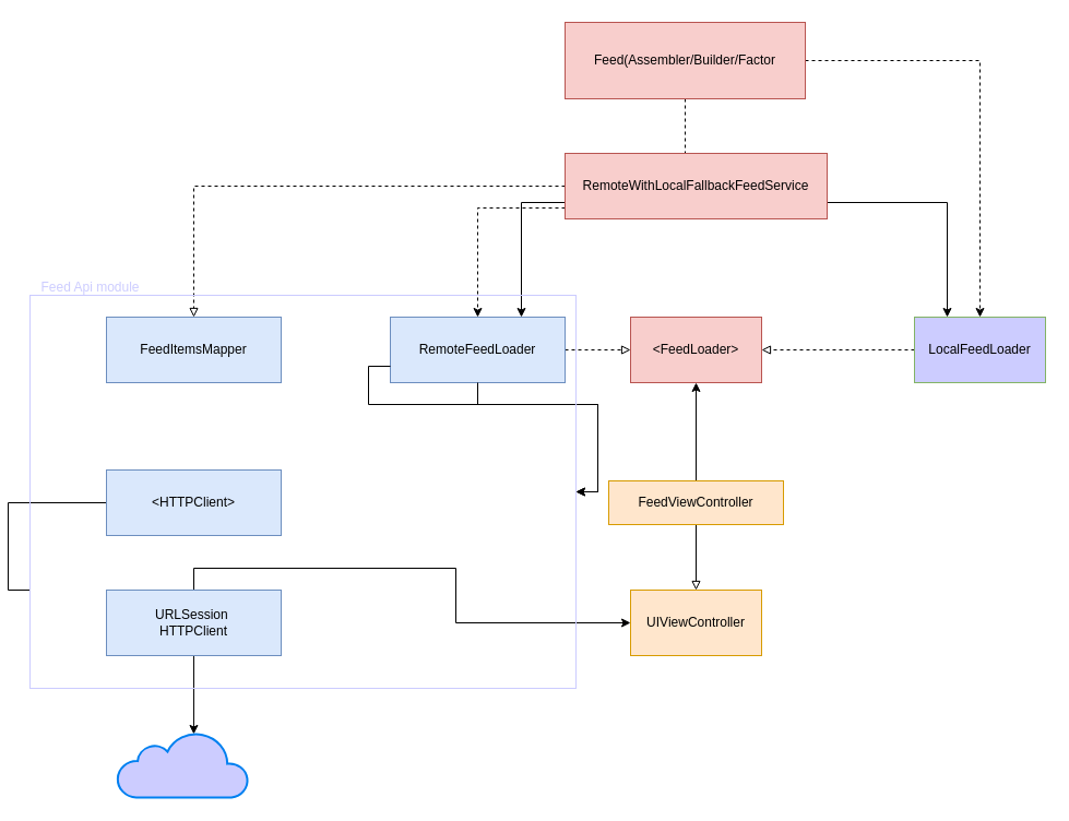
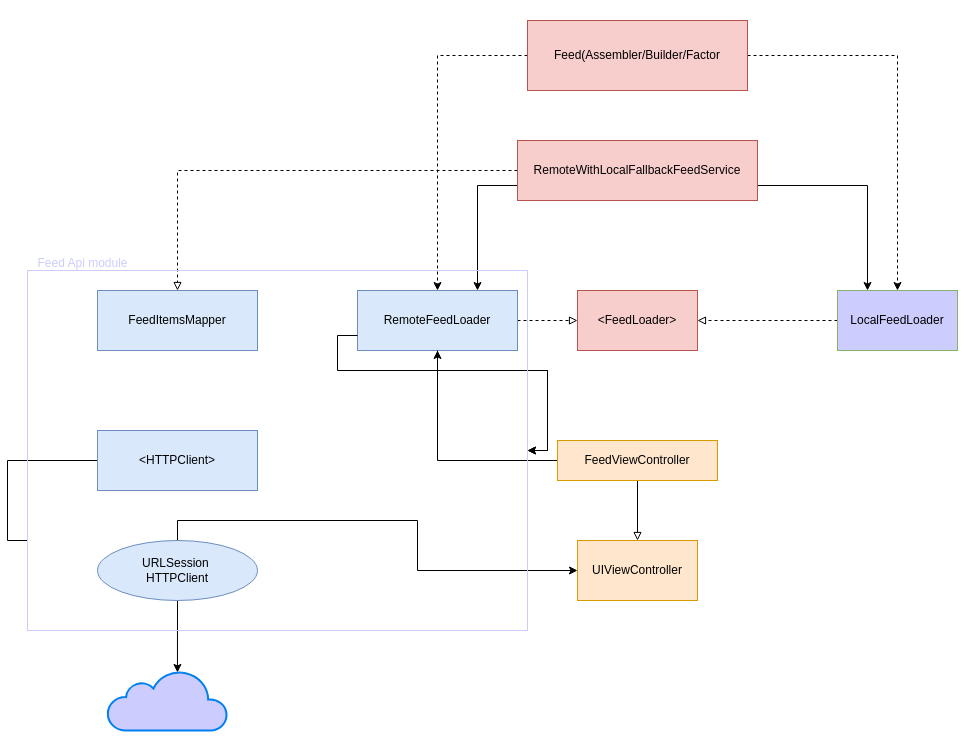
  <mxCell id="0" />
  <mxCell id="1" parent="0" />
  <mxCell id="2" value="&amp;lt;FeedLoader&amp;gt;" style="rounded=0;whiteSpace=wrap;html=1;fillColor=#f8cecc;strokeColor=#b85450;" vertex="1" parent="1"><mxGeometry x="570" y="290" width="120" height="60" as="geometry" /></mxCell>
  <mxCell id="3" style="edgeStyle=orthogonalEdgeStyle;rounded=0;orthogonalLoop=1;jettySize=auto;html=1;dashed=1;" edge="1" parent="1" source="5" target="12"><mxGeometry relative="1" as="geometry" /></mxCell>
  <mxCell id="4" style="edgeStyle=orthogonalEdgeStyle;rounded=0;orthogonalLoop=1;jettySize=auto;html=1;dashed=1;" edge="1" parent="1" source="5" target="14"><mxGeometry relative="1" as="geometry" /></mxCell>
- <mxCell id="5" value="Feed(Assembler/Builder/Factor" style="rounded=0;whiteSpace=wrap;html=1;fillColor=#f8cecc;strokeColor=#b85450;" vertex="1" parent="1"><mxGeometry x="510" y="20" width="220" height="70" as="geometry" /></mxCell>
+ <mxCell id="5" value="Feed(Assembler/Builder/Factor" style="rounded=0;whiteSpace=wrap;html=1;fillColor=#f8cecc;strokeColor=#b85450;" vertex="1" parent="1"><mxGeometry x="520" y="20" width="220" height="70" as="geometry" /></mxCell>
  <mxCell id="6" style="edgeStyle=orthogonalEdgeStyle;rounded=0;orthogonalLoop=1;jettySize=auto;html=1;entryX=0.75;entryY=0;entryDx=0;entryDy=0;exitX=0;exitY=0.75;exitDx=0;exitDy=0;" edge="1" parent="1" source="9" target="12"><mxGeometry relative="1" as="geometry"><Array as="points"><mxPoint x="470" y="185" /></Array></mxGeometry></mxCell>
  <mxCell id="7" style="edgeStyle=orthogonalEdgeStyle;rounded=0;orthogonalLoop=1;jettySize=auto;html=1;exitX=1;exitY=0.75;exitDx=0;exitDy=0;entryX=0.25;entryY=0;entryDx=0;entryDy=0;" edge="1" parent="1" source="9" target="14"><mxGeometry relative="1" as="geometry" /></mxCell>
  <mxCell id="8" style="edgeStyle=orthogonalEdgeStyle;rounded=0;orthogonalLoop=1;jettySize=auto;html=1;dashed=1;endArrow=block;endFill=0;" edge="1" parent="1" source="9" target="20"><mxGeometry relative="1" as="geometry" /></mxCell>
  <mxCell id="9" value="RemoteWithLocalFallbackFeedService" style="rounded=0;whiteSpace=wrap;html=1;fillColor=#f8cecc;strokeColor=#b85450;" vertex="1" parent="1"><mxGeometry x="510" y="140" width="240" height="60" as="geometry" /></mxCell>
  <mxCell id="10" style="edgeStyle=orthogonalEdgeStyle;rounded=0;orthogonalLoop=1;jettySize=auto;html=1;dashed=1;endArrow=block;endFill=0;" edge="1" parent="1" source="12" target="2"><mxGeometry relative="1" as="geometry" /></mxCell>
  <mxCell id="11" style="edgeStyle=orthogonalEdgeStyle;rounded=0;orthogonalLoop=1;jettySize=auto;html=1;exitX=0;exitY=0.75;exitDx=0;exitDy=0;entryX=1;entryY=0.5;entryDx=0;entryDy=0;" edge="1" parent="1" source="28" target="19"><mxGeometry relative="1" as="geometry" /></mxCell>
  <mxCell id="12" value="RemoteFeedLoader" style="rounded=0;whiteSpace=wrap;html=1;fillColor=#dae8fc;strokeColor=#6c8ebf;" vertex="1" parent="1"><mxGeometry x="350" y="290" width="160" height="60" as="geometry" /></mxCell>
  <mxCell id="13" style="edgeStyle=orthogonalEdgeStyle;rounded=0;orthogonalLoop=1;jettySize=auto;html=1;entryX=1;entryY=0.5;entryDx=0;entryDy=0;dashed=1;endArrow=block;endFill=0;" edge="1" parent="1" source="14" target="2"><mxGeometry relative="1" as="geometry" /></mxCell>
  <mxCell id="14" value="LocalFeedLoader" style="rounded=0;whiteSpace=wrap;html=1;fillColor=#ccccff;strokeColor=#82b366;" vertex="1" parent="1"><mxGeometry x="830" y="290" width="120" height="60" as="geometry" /></mxCell>
  <mxCell id="15" value="UIViewController" style="rounded=0;whiteSpace=wrap;html=1;fillColor=#ffe6cc;strokeColor=#d79b00;" vertex="1" parent="1"><mxGeometry x="570" y="540" width="120" height="60" as="geometry" /></mxCell>
  <mxCell id="16" style="edgeStyle=orthogonalEdgeStyle;rounded=0;orthogonalLoop=1;jettySize=auto;html=1;entryX=0.5;entryY=0;entryDx=0;entryDy=0;endArrow=block;endFill=0;" edge="1" parent="1" source="18" target="15"><mxGeometry relative="1" as="geometry" /></mxCell>
- <mxCell id="17" style="edgeStyle=orthogonalEdgeStyle;rounded=0;orthogonalLoop=1;jettySize=auto;html=1;entryX=0.5;entryY=1;entryDx=0;entryDy=0;" edge="1" parent="1" source="18" target="2"><mxGeometry relative="1" as="geometry" /></mxCell>
+ <mxCell id="17" style="edgeStyle=orthogonalEdgeStyle;rounded=0;orthogonalLoop=1;jettySize=auto;html=1;" edge="1" parent="1" source="18" target="12"><mxGeometry relative="1" as="geometry" /></mxCell>
  <mxCell id="18" value="FeedViewController" style="rounded=0;whiteSpace=wrap;html=1;fillColor=#ffe6cc;strokeColor=#d79b00;" vertex="1" parent="1"><mxGeometry x="550" y="440" width="160" height="40" as="geometry" /></mxCell>
  <mxCell id="19" value="&amp;lt;HTTPClient&amp;gt;" style="rounded=0;whiteSpace=wrap;html=1;fillColor=#dae8fc;strokeColor=#6c8ebf;" vertex="1" parent="1"><mxGeometry x="90" y="430" width="160" height="60" as="geometry" /></mxCell>
  <mxCell id="20" value="FeedItemsMapper" style="rounded=0;whiteSpace=wrap;html=1;fillColor=#dae8fc;strokeColor=#6c8ebf;" vertex="1" parent="1"><mxGeometry x="90" y="290" width="160" height="60" as="geometry" /></mxCell>
  <mxCell id="21" value="&lt;font color=&quot;#ccccff&quot;&gt;Feed Api module&lt;/font&gt;" style="text;html=1;align=center;verticalAlign=middle;resizable=0;points=[];autosize=1;strokeColor=none;fillColor=none;" vertex="1" parent="1"><mxGeometry x="20" y="248" width="110" height="30" as="geometry" /></mxCell>
  <mxCell id="22" style="edgeStyle=orthogonalEdgeStyle;rounded=0;orthogonalLoop=1;jettySize=auto;html=1;exitX=0.5;exitY=0;exitDx=0;exitDy=0;" edge="1" parent="1" source="24" target="15"><mxGeometry relative="1" as="geometry" /></mxCell>
  <mxCell id="23" style="edgeStyle=orthogonalEdgeStyle;rounded=0;orthogonalLoop=1;jettySize=auto;html=1;entryX=0.583;entryY=0.033;entryDx=0;entryDy=0;entryPerimeter=0;" edge="1" parent="1" source="24" target="25"><mxGeometry relative="1" as="geometry" /></mxCell>
- <mxCell id="24" value="URLSession&amp;nbsp;&lt;br&gt;HTTPClient" style="rounded=0;whiteSpace=wrap;html=1;fillColor=#dae8fc;strokeColor=#6c8ebf;" vertex="1" parent="1"><mxGeometry x="90" y="540" width="160" height="60" as="geometry" /></mxCell>
+ <mxCell id="24" value="URLSession&amp;nbsp;&lt;br&gt;HTTPClient" style="ellipse;whiteSpace=wrap;html=1;fillColor=#dae8fc;strokeColor=#6c8ebf;" vertex="1" parent="1"><mxGeometry x="90" y="540" width="160" height="60" as="geometry" /></mxCell>
  <mxCell id="25" value="" style="html=1;verticalLabelPosition=bottom;align=center;labelBackgroundColor=#ffffff;verticalAlign=top;strokeWidth=2;strokeColor=#0080F0;shadow=0;dashed=0;shape=mxgraph.ios7.icons.cloud;fillColor=#CCCCFF;" vertex="1" parent="1"><mxGeometry x="100" y="670" width="120" height="60" as="geometry" /></mxCell>
  <mxCell id="26" value="" style="edgeStyle=orthogonalEdgeStyle;rounded=0;orthogonalLoop=1;jettySize=auto;html=1;entryX=1;entryY=0.5;entryDx=0;entryDy=0;" edge="1" parent="1" source="12" target="28"><mxGeometry relative="1" as="geometry"><mxPoint x="350" y="320" as="sourcePoint" /><mxPoint x="250" y="320" as="targetPoint" /></mxGeometry></mxCell>
  <mxCell id="27" value="" style="edgeStyle=orthogonalEdgeStyle;rounded=0;orthogonalLoop=1;jettySize=auto;html=1;exitX=0;exitY=0.75;exitDx=0;exitDy=0;entryX=1;entryY=0.5;entryDx=0;entryDy=0;" edge="1" parent="1" source="12" target="28"><mxGeometry relative="1" as="geometry"><mxPoint x="350" y="335" as="sourcePoint" /><mxPoint x="250" y="460" as="targetPoint" /></mxGeometry></mxCell>
  <mxCell id="28" value="" style="rounded=0;whiteSpace=wrap;html=1;fillColor=none;strokeColor=#CCCCFF;" vertex="1" parent="1"><mxGeometry x="20" y="270" width="500" height="360" as="geometry" /></mxCell>
